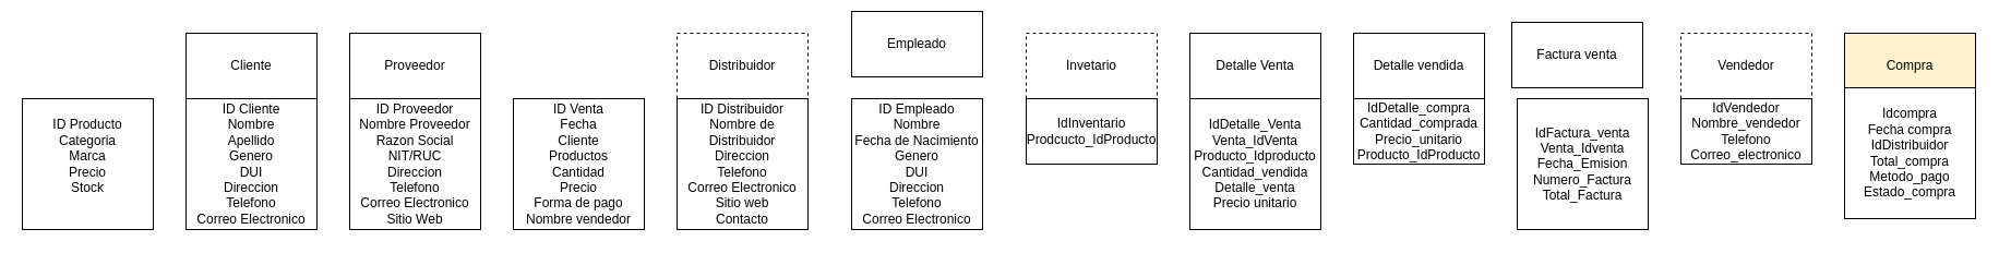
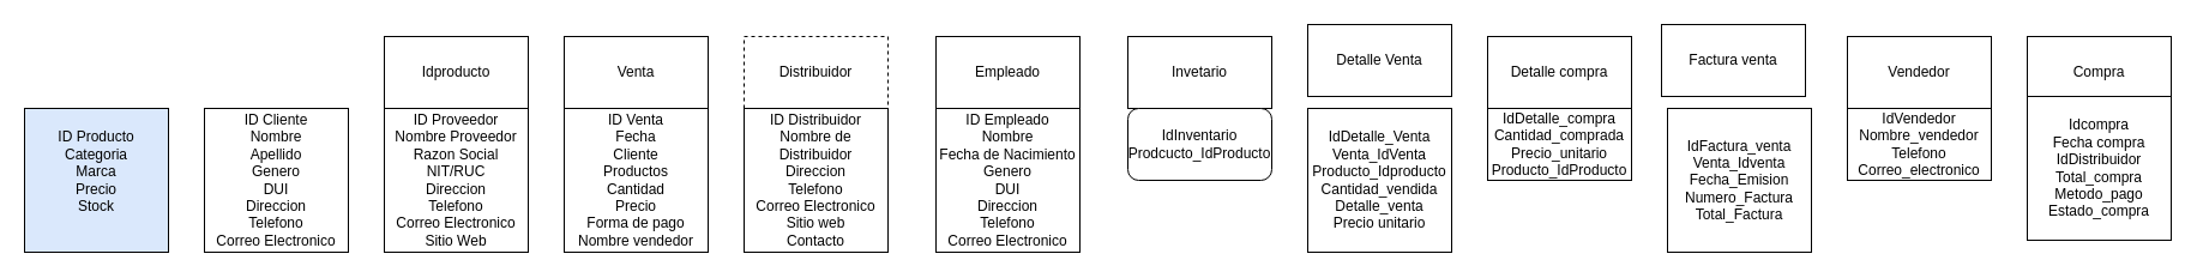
  <mxCell id="0" />
  <mxCell id="1" parent="0" />
- <mxCell id="2" value="ID Producto&lt;br&gt;Categoria&lt;br&gt;Marca&lt;br&gt;Precio&lt;br&gt;Stock&lt;div&gt;&lt;br/&gt;&lt;/div&gt;" style="rounded=0;whiteSpace=wrap;html=1;" parent="1" vertex="1"><mxGeometry x="20" y="90" width="120" height="120" as="geometry" /></mxCell>
- <mxCell id="3" value="Cliente" style="rounded=0;whiteSpace=wrap;html=1;" parent="1" vertex="1"><mxGeometry x="170" y="30" width="120" height="60" as="geometry" /></mxCell>
+ <mxCell id="2" value="ID Producto&lt;br&gt;Categoria&lt;br&gt;Marca&lt;br&gt;Precio&lt;br&gt;Stock&lt;div&gt;&lt;br/&gt;&lt;/div&gt;" style="rounded=0;whiteSpace=wrap;html=1;fillColor=#dae8fc;" parent="1" vertex="1"><mxGeometry x="20" y="90" width="120" height="120" as="geometry" /></mxCell>
  <mxCell id="4" value="ID Cliente&lt;br&gt;Nombre&lt;br&gt;Apellido&lt;br&gt;Genero&lt;br&gt;DUI&lt;br&gt;Direccion&lt;br&gt;Telefono&lt;br&gt;Correo Electronico" style="rounded=0;whiteSpace=wrap;html=1;" parent="1" vertex="1"><mxGeometry x="170" y="90" width="120" height="120" as="geometry" /></mxCell>
- <mxCell id="5" value="Proveedor" style="rounded=0;whiteSpace=wrap;html=1;" parent="1" vertex="1"><mxGeometry x="320" y="30" width="120" height="60" as="geometry" /></mxCell>
+ <mxCell id="5" value="Idproducto" style="rounded=0;whiteSpace=wrap;html=1;" parent="1" vertex="1"><mxGeometry x="320" y="30" width="120" height="60" as="geometry" /></mxCell>
  <mxCell id="6" value="ID Proveedor&lt;br&gt;Nombre Proveedor&lt;br&gt;Razon Social&lt;br&gt;NIT/RUC&lt;br&gt;Direccion&lt;br&gt;Telefono&lt;br&gt;Correo Electronico&lt;br&gt;Sitio Web" style="rounded=0;whiteSpace=wrap;html=1;" parent="1" vertex="1"><mxGeometry x="320" y="90" width="120" height="120" as="geometry" /></mxCell>
+ <mxCell id="7" value="Venta" style="rounded=0;whiteSpace=wrap;html=1;" parent="1" vertex="1"><mxGeometry x="470" y="30" width="120" height="60" as="geometry" /></mxCell>
  <mxCell id="8" value="ID Venta&lt;br&gt;Fecha&lt;br&gt;Cliente&lt;br&gt;Productos&lt;br&gt;Cantidad&lt;br&gt;Precio&lt;br&gt;Forma de pago&lt;br&gt;Nombre vendedor" style="rounded=0;whiteSpace=wrap;html=1;" parent="1" vertex="1"><mxGeometry x="470" y="90" width="120" height="120" as="geometry" /></mxCell>
  <mxCell id="9" value="Distribuidor" style="rounded=0;whiteSpace=wrap;html=1;dashed=1;" parent="1" vertex="1"><mxGeometry x="620" y="30" width="120" height="60" as="geometry" /></mxCell>
  <mxCell id="10" value="ID Distribuidor&lt;br&gt;Nombre de Distribuidor&lt;br&gt;Direccion&lt;br&gt;Telefono&lt;br&gt;Correo Electronico&lt;br&gt;Sitio web&lt;br&gt;Contacto" style="rounded=0;whiteSpace=wrap;html=1;" parent="1" vertex="1"><mxGeometry x="620" y="90" width="120" height="120" as="geometry" /></mxCell>
- <mxCell id="11" value="Empleado" style="rounded=0;whiteSpace=wrap;html=1;" parent="1" vertex="1"><mxGeometry x="780" y="10" width="120" height="60" as="geometry" /></mxCell>
+ <mxCell id="11" value="Empleado" style="rounded=0;whiteSpace=wrap;html=1;" parent="1" vertex="1"><mxGeometry x="780" y="30" width="120" height="60" as="geometry" /></mxCell>
  <mxCell id="12" value="ID Empleado&lt;br&gt;Nombre&lt;br&gt;Fecha de Nacimiento&lt;br&gt;Genero&lt;br&gt;DUI&lt;br&gt;Direccion&lt;br&gt;Telefono&lt;br&gt;Correo Electronico" style="rounded=0;whiteSpace=wrap;html=1;" parent="1" vertex="1"><mxGeometry x="780" y="90" width="120" height="120" as="geometry" /></mxCell>
- <mxCell id="13" value="Invetario" style="rounded=0;whiteSpace=wrap;html=1;dashed=1;" parent="1" vertex="1"><mxGeometry x="940" y="30" width="120" height="60" as="geometry" /></mxCell>
- <mxCell id="14" value="Detalle Venta" style="rounded=0;whiteSpace=wrap;html=1;" parent="1" vertex="1"><mxGeometry x="1090" y="30" width="120" height="60" as="geometry" /></mxCell>
- <mxCell id="15" value="Detalle vendida" style="rounded=0;whiteSpace=wrap;html=1;" parent="1" vertex="1"><mxGeometry x="1240" y="30" width="120" height="60" as="geometry" /></mxCell>
+ <mxCell id="13" value="Invetario" style="rounded=0;whiteSpace=wrap;html=1;" parent="1" vertex="1"><mxGeometry x="940" y="30" width="120" height="60" as="geometry" /></mxCell>
+ <mxCell id="14" value="Detalle Venta" style="rounded=0;whiteSpace=wrap;html=1;" parent="1" vertex="1"><mxGeometry x="1090" y="20" width="120" height="60" as="geometry" /></mxCell>
+ <mxCell id="15" value="Detalle compra" style="rounded=0;whiteSpace=wrap;html=1;" parent="1" vertex="1"><mxGeometry x="1240" y="30" width="120" height="60" as="geometry" /></mxCell>
  <mxCell id="16" value="Factura venta" style="rounded=0;whiteSpace=wrap;html=1;" parent="1" vertex="1"><mxGeometry x="1385" y="20" width="120" height="60" as="geometry" /></mxCell>
- <mxCell id="17" value="IdInventario&lt;div&gt;Prodcucto_IdProducto&lt;/div&gt;" style="rounded=0;whiteSpace=wrap;html=1;" vertex="1" parent="1"><mxGeometry x="940" y="90" width="120" height="60" as="geometry" /></mxCell>
+ <mxCell id="17" value="IdInventario&lt;div&gt;Prodcucto_IdProducto&lt;/div&gt;" style="whiteSpace=wrap;html=1;rounded=1;" vertex="1" parent="1"><mxGeometry x="940" y="90" width="120" height="60" as="geometry" /></mxCell>
  <mxCell id="18" value="IdDetalle_Venta&lt;div&gt;Venta_IdVenta&lt;/div&gt;&lt;div&gt;Producto_Idproducto&lt;/div&gt;&lt;div&gt;Cantidad_vendida&lt;/div&gt;&lt;div&gt;Detalle_venta&lt;/div&gt;&lt;div&gt;Precio unitario&lt;/div&gt;" style="rounded=0;whiteSpace=wrap;html=1;" vertex="1" parent="1"><mxGeometry x="1090" y="90" width="120" height="120" as="geometry" /></mxCell>
  <mxCell id="19" value="IdDetalle_compra&lt;div&gt;Cantidad_comprada&lt;/div&gt;&lt;div&gt;Precio_unitario&lt;/div&gt;&lt;div&gt;Producto_IdProducto&lt;/div&gt;" style="rounded=0;whiteSpace=wrap;html=1;" vertex="1" parent="1"><mxGeometry x="1240" y="90" width="120" height="60" as="geometry" /></mxCell>
  <mxCell id="20" value="IdFactura_venta&lt;div&gt;Venta_Idventa&lt;/div&gt;&lt;div&gt;Fecha_Emision&lt;/div&gt;&lt;div&gt;Numero_Factura&lt;/div&gt;&lt;div&gt;Total_Factura&lt;/div&gt;" style="rounded=0;whiteSpace=wrap;html=1;" vertex="1" parent="1"><mxGeometry x="1390" y="90" width="120" height="120" as="geometry" /></mxCell>
- <mxCell id="21" value="Vendedor" style="rounded=0;whiteSpace=wrap;html=1;dashed=1;" vertex="1" parent="1"><mxGeometry x="1540" y="30" width="120" height="60" as="geometry" /></mxCell>
+ <mxCell id="21" value="Vendedor" style="rounded=0;whiteSpace=wrap;html=1;" vertex="1" parent="1"><mxGeometry x="1540" y="30" width="120" height="60" as="geometry" /></mxCell>
  <mxCell id="22" value="IdVendedor&lt;div&gt;Nombre_vendedor&lt;/div&gt;&lt;div&gt;Telefono&lt;/div&gt;&lt;div&gt;Correo_electronico&lt;/div&gt;" style="rounded=0;whiteSpace=wrap;html=1;" vertex="1" parent="1"><mxGeometry x="1540" y="90" width="120" height="60" as="geometry" /></mxCell>
- <mxCell id="23" value="Compra" style="rounded=0;whiteSpace=wrap;html=1;fillColor=#fff2cc;" vertex="1" parent="1"><mxGeometry x="1690" y="30" width="120" height="60" as="geometry" /></mxCell>
+ <mxCell id="23" value="Compra" style="rounded=0;whiteSpace=wrap;html=1;" vertex="1" parent="1"><mxGeometry x="1690" y="30" width="120" height="60" as="geometry" /></mxCell>
  <mxCell id="24" value="Idcompra&lt;div&gt;Fecha compra&lt;/div&gt;&lt;div&gt;IdDistribuidor&lt;/div&gt;&lt;div&gt;Total_compra&lt;/div&gt;&lt;div&gt;Metodo_pago&lt;/div&gt;&lt;div&gt;Estado_compra&lt;/div&gt;" style="rounded=0;whiteSpace=wrap;html=1;" vertex="1" parent="1"><mxGeometry x="1690" y="80" width="120" height="120" as="geometry" /></mxCell>
